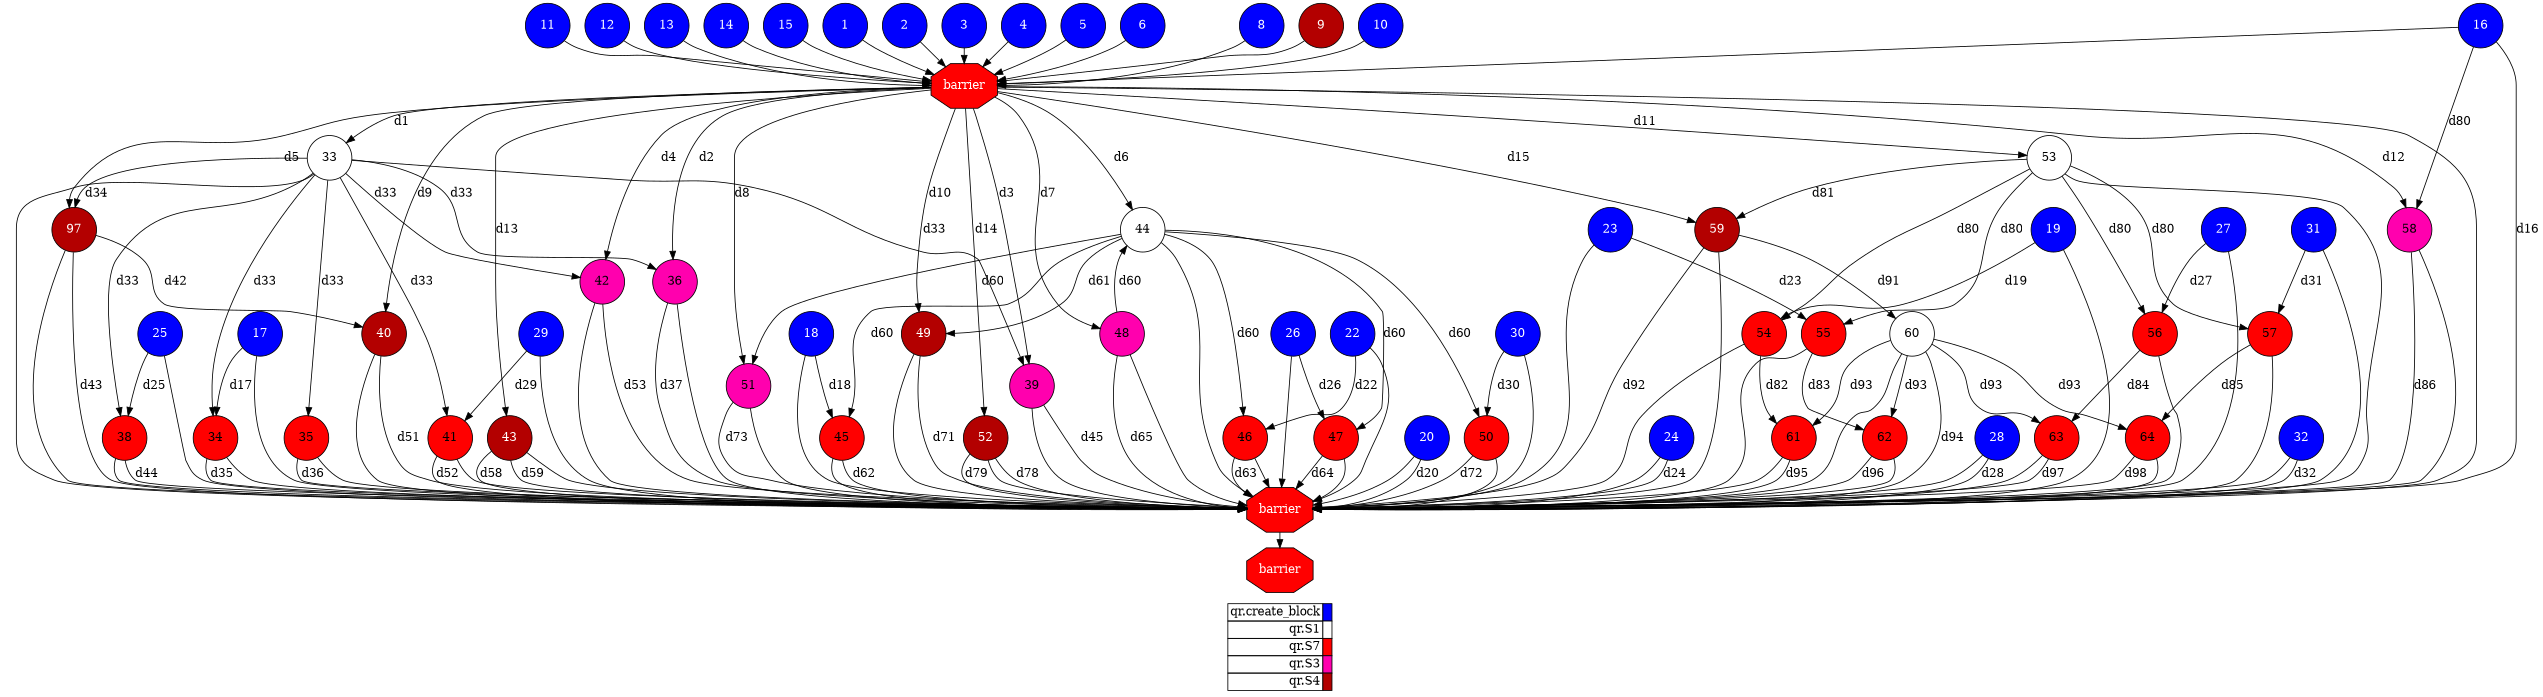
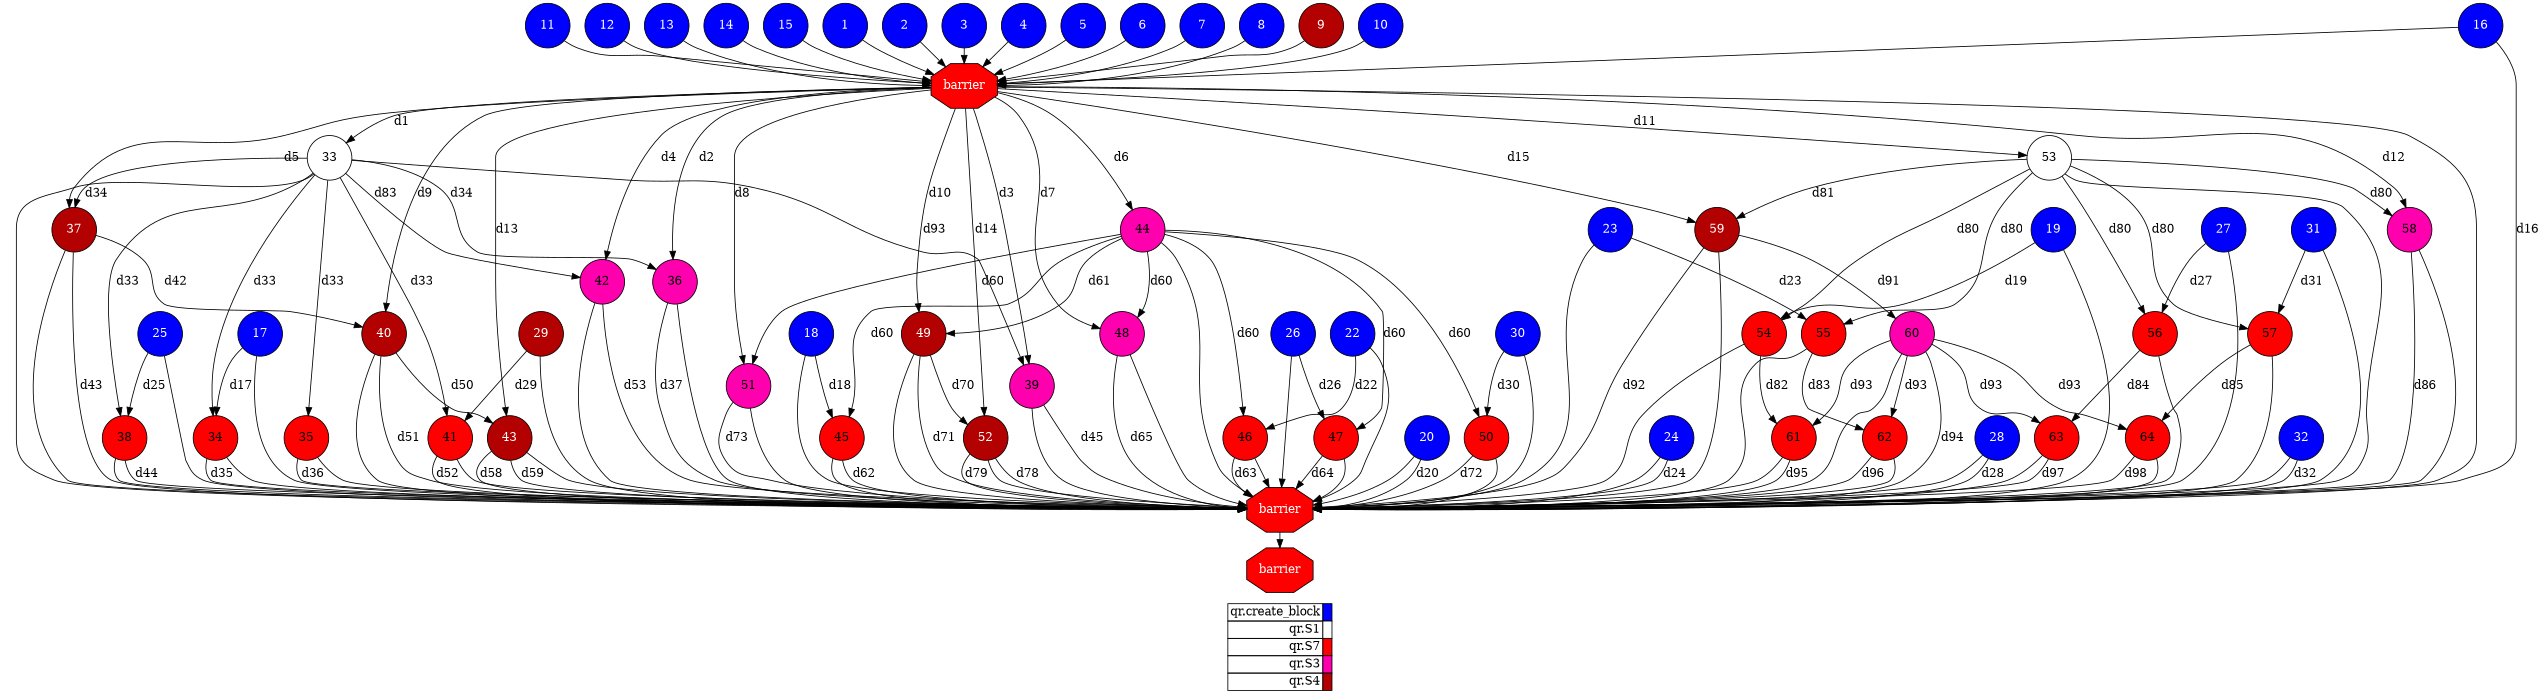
  digraph {
    labeljust=l
    rankdir=TB
    node [fillcolor="#0000ff" fontcolor="#ffffff" shape=circle style=filled]
    1 [height=0.75]
    n2 [fillcolor="#ff0000" fontcolor="#FFFFFF" height=0.75 label=barrier shape=octagon]
    2 [height=0.75]
    3 [height=0.75]
    4 [height=0.75]
    5 [height=0.75]
    6 [height=0.75]
+   7 [height=0.75]
    8 [height=0.75]
    9 [fillcolor="#b30000" height=0.75]
    10 [height=0.75]
    11 [height=0.75]
    12 [height=0.75]
    13 [height=0.75]
    14 [height=0.75]
    15 [height=0.75]
    16 [height=0.75]
    n18 [fillcolor="#ff0000" fontcolor="#FFFFFF" height=0.75 label=barrier shape=octagon]
    33 [fillcolor="#ffffff" fontcolor="#000000" height=0.75]
    36 [fillcolor="#ff00ae" fontcolor="#000000" height=0.75]
-   37 [fillcolor="#b30000" height=0.75 label=97]
+   37 [fillcolor="#b30000" height=0.75]
    39 [fillcolor="#ff00ae" fontcolor="#000000" height=0.75]
    40 [fillcolor="#b30000" height=0.75]
    42 [fillcolor="#ff00ae" fontcolor="#000000" height=0.75]
    43 [fillcolor="#b30000" height=0.75]
-   44 [fillcolor="#ffffff" fontcolor="#000000" height=0.75]
+   44 [fillcolor="#ff00ae" fontcolor="#000000" height=0.75]
    48 [fillcolor="#ff00ae" fontcolor="#000000" height=0.75]
    49 [fillcolor="#b30000" height=0.75]
    51 [fillcolor="#ff00ae" fontcolor="#000000" height=0.75]
    52 [fillcolor="#b30000" height=0.75]
    53 [fillcolor="#ffffff" fontcolor="#000000" height=0.75]
    58 [fillcolor="#ff00ae" fontcolor="#000000" height=0.75]
    59 [fillcolor="#b30000" height=0.75]
    17 [height=0.75]
    34 [fillcolor="#ff0000" fontcolor="#000000" height=0.75]
    18 [height=0.75]
    45 [fillcolor="#ff0000" fontcolor="#000000" height=0.75]
    19 [height=0.75]
    54 [fillcolor="#ff0000" fontcolor="#000000" height=0.75]
    20 [height=0.75]
    35 [fillcolor="#ff0000" fontcolor="#000000" height=0.75]
    22 [height=0.75]
    46 [fillcolor="#ff0000" fontcolor="#000000" height=0.75]
    23 [height=0.75]
    55 [fillcolor="#ff0000" fontcolor="#000000" height=0.75]
    24 [height=0.75]
    25 [height=0.75]
    38 [fillcolor="#ff0000" fontcolor="#000000" height=0.75]
    26 [height=0.75]
    47 [fillcolor="#ff0000" fontcolor="#000000" height=0.75]
    27 [height=0.75]
    56 [fillcolor="#ff0000" fontcolor="#000000" height=0.75]
    28 [height=0.75]
-   29 [height=0.75]
+   29 [fillcolor="#b30000" height=0.75]
    41 [fillcolor="#ff0000" fontcolor="#000000" height=0.75]
    30 [height=0.75]
    50 [fillcolor="#ff0000" fontcolor="#000000" height=0.75]
    31 [height=0.75]
    57 [fillcolor="#ff0000" fontcolor="#000000" height=0.75]
    32 [height=0.75]
    61 [fillcolor="#ff0000" fontcolor="#000000" height=0.75]
    62 [fillcolor="#ff0000" fontcolor="#000000" height=0.75]
    63 [fillcolor="#ff0000" fontcolor="#000000" height=0.75]
    64 [fillcolor="#ff0000" fontcolor="#000000" height=0.75]
-   60 [fillcolor="#ffffff" fontcolor="#000000" height=0.75]
+   60 [fillcolor="#ff00ae" fontcolor="#000000" height=0.75]
    n66 [fillcolor="#ff0000" fontcolor="#FFFFFF" height=0.75 label=barrier shape=octagon]
    n67 [height=0.75 label=<       <table border="0" cellpadding="2" cellspacing="0" cellborder="1"> <tr> <td align="right">qr.create_block</td> <td bgcolor="#0000ff">&nbsp;</td> </tr> <tr> <td align="right">qr.S1</td> <td bgcolor="#ffffff">&nbsp;</td> </tr> <tr> <td align="right">qr.S7</td> <td bgcolor="#ff0000">&nbsp;</td> </tr> <tr> <td align="right">qr.S3</td> <td bgcolor="#ff00ae">&nbsp;</td> </tr> <tr> <td align="right">qr.S4</td> <td bgcolor="#b30000">&nbsp;</td> </tr>       </table>     > shape=plaintext fillcolor="" fontcolor="" style=""]
    subgraph sub_1 {
      ranksep=0.20
      1
      n2
      2
      3
      4
      5
      6
+     7
      8
      9
      10
      11
      12
      13
      14
      15
      16
      n18
      33
      36
      37
      39
      40
      42
      43
      44
      48
      49
      51
      52
      53
      58
      59
      17
      34
      18
      45
      19
      54
      20
      35
      22
      46
      23
      55
      24
      25
      38
      26
      47
      27
      56
      28
      29
      41
      30
      50
      31
      57
      32
      61
      62
      63
      64
      60
      n66
    }
    subgraph sub_2 {
      label=Legend
      rank=sink
      ranksep=0.20
      n67
    }
    1 -> n2
    n2 -> n18
    n2 -> 33 [label=d1]
    n2 -> 36 [label=d2]
    n2 -> 37 [label=d5]
    n2 -> 39 [label=d3]
    n2 -> 40 [label=d9]
    n2 -> 42 [label=d4]
    n2 -> 43 [label=d13]
    n2 -> 44 [label=d6]
    n2 -> 48 [label=d7]
    n2 -> 49 [label=d10]
    n2 -> 51 [label=d8]
    n2 -> 52 [label=d14]
    n2 -> 53 [label=d11]
    n2 -> 58 [label=d12]
    n2 -> 59 [label=d15]
    2 -> n2
    3 -> n2
    4 -> n2
    5 -> n2
    6 -> n2
+   7 -> n2
    8 -> n2
    9 -> n2
    10 -> n2
    11 -> n2
    12 -> n2
    13 -> n2
    14 -> n2
    15 -> n2
    16 -> n2
    16 -> n18 [label=d16]
    n18 -> n66
    33 -> n18
-   33 -> 36 [label=d33]
+   33 -> 36 [label=d34]
    33 -> 37 [label=d34]
-   33 -> 39 [label=d33]
-   33 -> 42 [label=d33]
+   33 -> 39 [label=d93]
+   33 -> 42 [label=d83]
    33 -> 34 [label=d33]
    33 -> 35 [label=d33]
    33 -> 38 [label=d33]
    33 -> 41 [label=d33]
    36 -> n18
    36 -> n18 [label=d37]
    37 -> n18
    37 -> n18 [label=d43]
    37 -> 40 [label=d42]
    39 -> n18
    39 -> n18 [label=d45]
    40 -> n18
    40 -> n18 [label=d51]
+   40 -> 43 [label=d50]
    42 -> n18
    42 -> n18 [label=d53]
    43 -> n18
    43 -> n18 [label=d58]
    43 -> n18 [label=d59]
    44 -> n18
-   48 -> 44 [label=d60]
+   44 -> 48 [label=d60]
    44 -> 49 [label=d61]
    44 -> 51 [label=d60]
    44 -> 45 [label=d60]
    44 -> 46 [label=d60]
    44 -> 47 [label=d60]
    44 -> 50 [label=d60]
    48 -> n18
    48 -> n18 [label=d65]
    49 -> n18
    49 -> n18 [label=d71]
+   49 -> 52 [label=d70]
    51 -> n18
    51 -> n18 [label=d73]
    52 -> n18
    52 -> n18 [label=d78]
    52 -> n18 [label=d79]
    53 -> n18
-   16 -> 58 [label=d80]
+   53 -> 58 [label=d80]
    53 -> 59 [label=d81]
    53 -> 54 [label=d80]
    53 -> 55 [label=d80]
    53 -> 56 [label=d80]
    53 -> 57 [label=d80]
    58 -> n18
    58 -> n18 [label=d86]
    59 -> n18
    59 -> n18 [label=d92]
    59 -> 60 [label=d91]
    17 -> n18
    17 -> 34 [label=d17]
    34 -> n18
    34 -> n18 [label=d35]
    18 -> n18
    18 -> 45 [label=d18]
    45 -> n18
    45 -> n18 [label=d62]
    19 -> n18
    19 -> 54 [label=d19]
    54 -> n18
    54 -> 61 [label=d82]
    20 -> n18
    20 -> n18 [label=d20]
    35 -> n18
    35 -> n18 [label=d36]
    22 -> n18
    22 -> 46 [label=d22]
    46 -> n18
    46 -> n18 [label=d63]
    23 -> n18
    23 -> 55 [label=d23]
    55 -> n18
    55 -> 62 [label=d83]
    24 -> n18
    24 -> n18 [label=d24]
    25 -> n18
    25 -> 38 [label=d25]
    38 -> n18
    38 -> n18 [label=d44]
    26 -> n18
    26 -> 47 [label=d26]
    47 -> n18
    47 -> n18 [label=d64]
    27 -> n18
    27 -> 56 [label=d27]
    56 -> n18
    56 -> 63 [label=d84]
    28 -> n18
    28 -> n18 [label=d28]
    29 -> n18
    29 -> 41 [label=d29]
    41 -> n18
    41 -> n18 [label=d52]
    30 -> n18
    30 -> 50 [label=d30]
    50 -> n18
    50 -> n18 [label=d72]
    31 -> n18
    31 -> 57 [label=d31]
    57 -> n18
    57 -> 64 [label=d85]
    32 -> n18
    32 -> n18 [label=d32]
    61 -> n18
    61 -> n18 [label=d95]
    62 -> n18
    62 -> n18 [label=d96]
    63 -> n18
    63 -> n18 [label=d97]
    64 -> n18
    64 -> n18 [label=d98]
    60 -> n18
    60 -> n18 [label=d94]
    60 -> 61 [label=d93]
    60 -> 62 [label=d93]
    60 -> 63 [label=d93]
    60 -> 64 [label=d93]
  }
